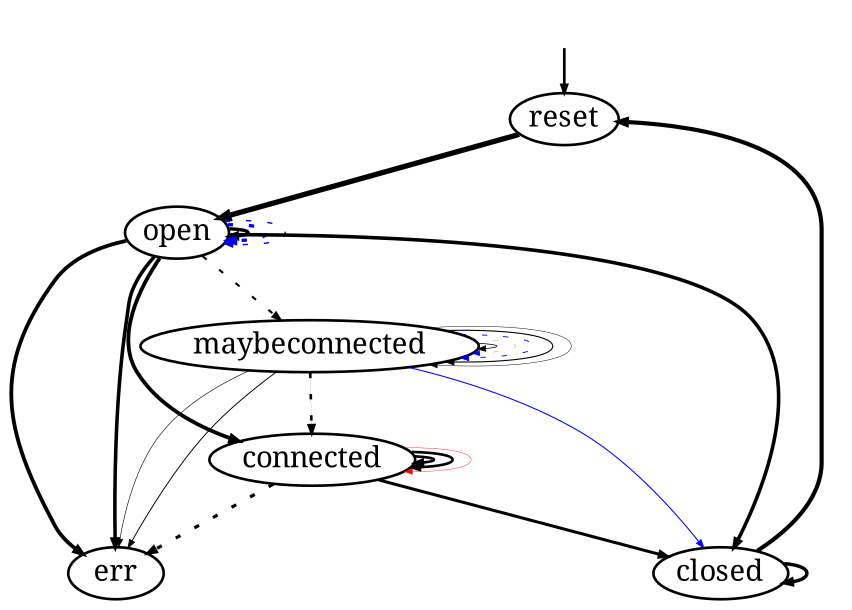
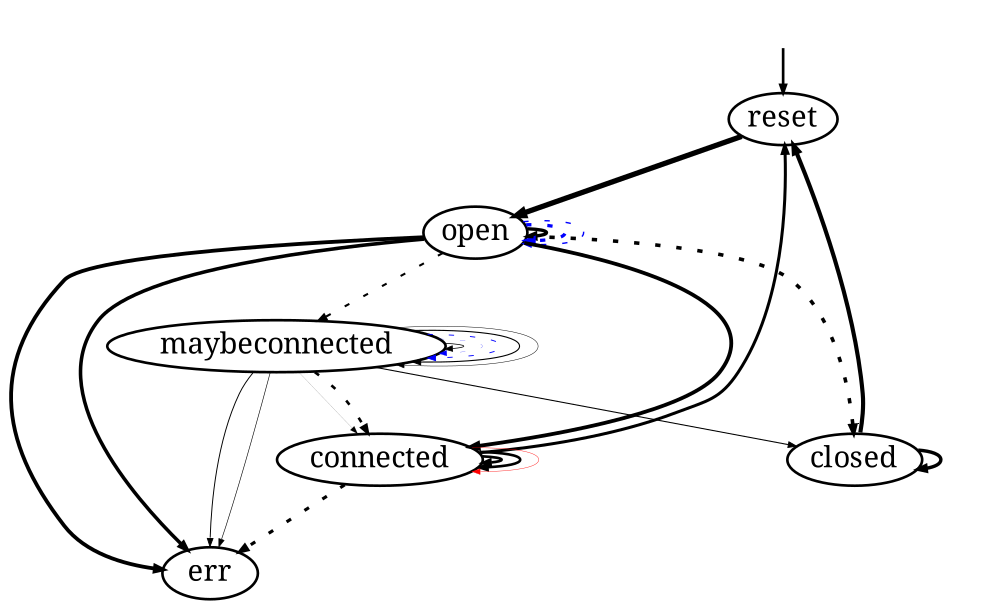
  digraph {
    fontname="Noto Serif"
    nodesep=0.1
    rankdir=TB
    ranksep=0.1
    node [fontname="Noto Serif" fontsize=11.0 margin=0.01 shape=ellipse]
    edge [arrowhead=normal arrowsize=.3 fontname="Noto Serif" fontsize=6.0 margin=0.05]
    None [height=0.1 shape=none style=invis width=0.1]
    reset [height=0.1 width=0.5]
    open [height=0.1 width=0.5]
    err [height=0.1 width=0.5]
    closed [height=0.1 width=0.5]
    maybeconnected [height=0.1 width=0.5]
    connected [height=0.1 width=0.5]
    subgraph sub_1 {
      rank=source
      None
    }
    None -> reset
    reset -> open [label=" " penwidth=2.0043213737826426]
    open -> open [label=" " penwidth=1.2695129442179163]
    open -> open [color=blue label=" " penwidth=1.2405492482825997 style=dotted]
    open -> open [color=blue label=" " penwidth=0.5314789170422551 style=dotted]
    open -> err [label=" " penwidth=1.437750562820388]
    open -> err [label=" " penwidth=1.3443922736851108]
-   open -> closed [label=" " penwidth=1.3463529744506386]
+   open -> closed [label=" " penwidth=1.3463529744506386 style=dotted]
    open -> maybeconnected [label=" " penwidth=0.785329835010767 style=dotted]
    open -> connected [label=" " penwidth=1.4345689040341987]
    closed -> reset [label=" " penwidth=1.5622928644564746]
    closed -> closed [label=" " penwidth=1.3031960574204888]
    maybeconnected -> err [label=" " penwidth=0.36172783601759284]
    maybeconnected -> err [label=" " penwidth=0.2304489213782739]
-   maybeconnected -> closed [label=" " penwidth=0.3979400086720376 color=blue]
+   maybeconnected -> closed [label=" " penwidth=0.3979400086720376]
    maybeconnected -> maybeconnected [label=" " penwidth=0.2787536009528289]
    maybeconnected -> maybeconnected [color=blue label=" " penwidth=0.07918124604762482 style=dotted]
    maybeconnected -> maybeconnected [color=blue label=" " penwidth=0.3424226808222063 style=dotted]
    maybeconnected -> maybeconnected [label=" " penwidth=0.414973347970818]
    maybeconnected -> maybeconnected [label=" " penwidth=0.17609125905568124]
    maybeconnected -> connected [label=" " penwidth=0.04139268515822508]
    maybeconnected -> connected [style=dotted]
    connected -> err [label=" " penwidth=1.1931245983544616 style=dotted]
-   connected -> closed [label=" " penwidth=1.1398790864012365]
+   connected -> reset [label=" " penwidth=1.1398790864012365]
    connected -> connected [label=" " penwidth=1.0086001717619175]
    connected -> connected [label=" " penwidth=0.9912260756924949]
    connected -> connected [color=red label=" " penwidth=0.146128035678238]
  }
